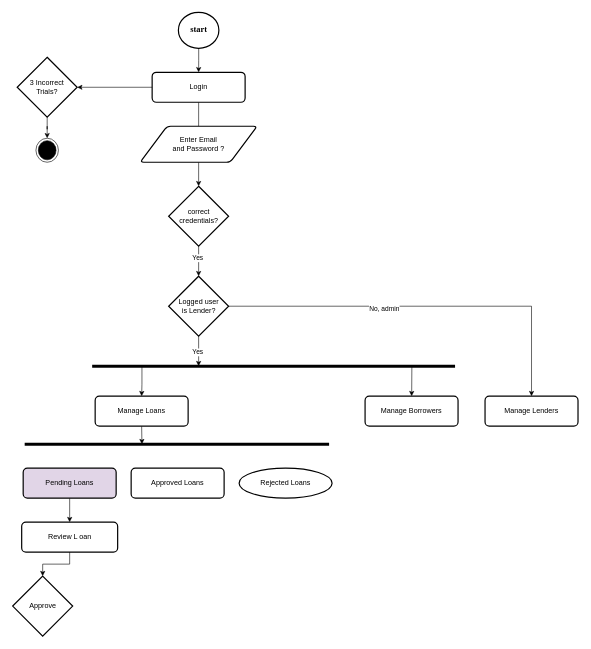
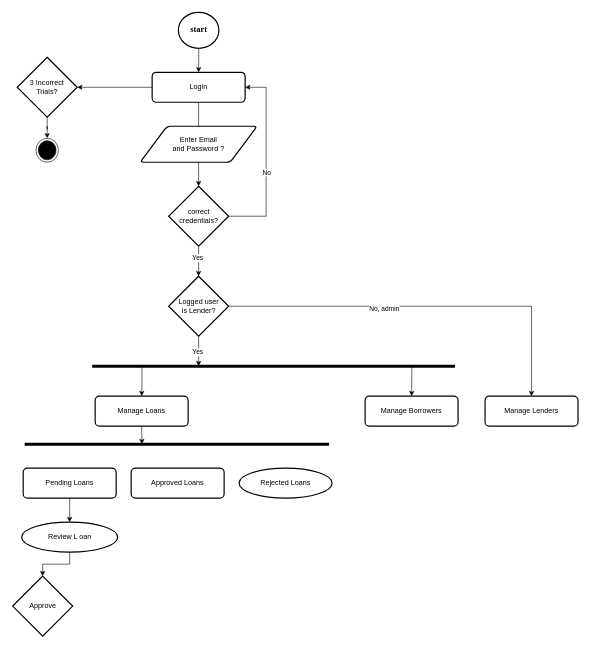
  <mxCell id="0" />
  <mxCell id="1" parent="0" />
  <mxCell id="2" value="" style="edgeStyle=orthogonalEdgeStyle;rounded=0;orthogonalLoop=1;jettySize=auto;html=1;" edge="1" parent="1" source="3" target="5"><mxGeometry relative="1" as="geometry" /></mxCell>
  <mxCell id="3" value="&lt;font face=&quot;Times New Roman&quot; style=&quot;font-size: 14px;&quot;&gt;&lt;b style=&quot;&quot;&gt;start&lt;/b&gt;&lt;/font&gt;" style="strokeWidth=2;html=1;shape=mxgraph.flowchart.start_2;whiteSpace=wrap;" vertex="1" parent="1"><mxGeometry x="296.75" y="20" width="67.5" height="60" as="geometry" /></mxCell>
  <mxCell id="4" value="" style="edgeStyle=orthogonalEdgeStyle;rounded=0;orthogonalLoop=1;jettySize=auto;html=1;endArrow=none;" edge="1" parent="1" source="5" target="14"><mxGeometry relative="1" as="geometry" /></mxCell>
  <mxCell id="5" value="Login" style="rounded=1;whiteSpace=wrap;html=1;absoluteArcSize=1;arcSize=14;strokeWidth=2;" vertex="1" parent="1"><mxGeometry x="253" y="120" width="155" height="50" as="geometry" /></mxCell>
+ <mxCell id="6" value="" style="edgeStyle=orthogonalEdgeStyle;rounded=0;orthogonalLoop=1;jettySize=auto;html=1;entryX=1;entryY=0.5;entryDx=0;entryDy=0;exitX=1;exitY=0.5;exitDx=0;exitDy=0;exitPerimeter=0;" edge="1" parent="1" source="10" target="5"><mxGeometry relative="1" as="geometry"><mxPoint x="448" y="140" as="targetPoint" /><Array as="points"><mxPoint x="443" y="360" /><mxPoint x="443" y="145" /></Array></mxGeometry></mxCell>
+ <mxCell id="7" value="No" style="edgeLabel;html=1;align=center;verticalAlign=middle;resizable=0;points=[];" vertex="1" connectable="0" parent="6"><mxGeometry x="-0.126" relative="1" as="geometry"><mxPoint y="1" as="offset" /></mxGeometry></mxCell>
  <mxCell id="8" value="" style="edgeStyle=orthogonalEdgeStyle;rounded=0;orthogonalLoop=1;jettySize=auto;html=1;entryX=0.5;entryY=0;entryDx=0;entryDy=0;entryPerimeter=0;" edge="1" parent="1" source="10" target="26"><mxGeometry relative="1" as="geometry"><mxPoint x="331" y="480" as="targetPoint" /><Array as="points" /></mxGeometry></mxCell>
  <mxCell id="9" value="Yes" style="edgeLabel;html=1;align=center;verticalAlign=middle;resizable=0;points=[];" vertex="1" connectable="0" parent="8"><mxGeometry x="-0.233" y="-2" relative="1" as="geometry"><mxPoint as="offset" /></mxGeometry></mxCell>
  <mxCell id="10" value="correct credentials?" style="strokeWidth=2;html=1;shape=mxgraph.flowchart.decision;whiteSpace=wrap;" vertex="1" parent="1"><mxGeometry x="280.5" y="310" width="100" height="100" as="geometry" /></mxCell>
  <mxCell id="11" value="" style="edgeStyle=orthogonalEdgeStyle;rounded=0;orthogonalLoop=1;jettySize=auto;html=1;entryX=0.5;entryY=0;entryDx=0;entryDy=0;" edge="1" parent="1" source="12" target="16"><mxGeometry relative="1" as="geometry"><mxPoint x="78" y="230" as="targetPoint" /></mxGeometry></mxCell>
  <mxCell id="12" value="3 Incorrect &lt;br&gt;Trials?" style="strokeWidth=2;html=1;shape=mxgraph.flowchart.decision;whiteSpace=wrap;" vertex="1" parent="1"><mxGeometry x="28" y="95" width="100" height="100" as="geometry" /></mxCell>
  <mxCell id="13" value="" style="edgeStyle=orthogonalEdgeStyle;rounded=0;orthogonalLoop=1;jettySize=auto;html=1;" edge="1" parent="1" source="14" target="10"><mxGeometry relative="1" as="geometry" /></mxCell>
  <mxCell id="14" value="Enter Email &lt;br&gt;and Password ?" style="shape=parallelogram;html=1;strokeWidth=2;perimeter=parallelogramPerimeter;whiteSpace=wrap;rounded=1;arcSize=12;size=0.23;" vertex="1" parent="1"><mxGeometry x="233" y="210" width="195" height="60" as="geometry" /></mxCell>
  <mxCell id="15" style="edgeStyle=orthogonalEdgeStyle;rounded=0;orthogonalLoop=1;jettySize=auto;html=1;exitX=0;exitY=0.5;exitDx=0;exitDy=0;entryX=1;entryY=0.5;entryDx=0;entryDy=0;entryPerimeter=0;" edge="1" parent="1" source="5" target="12"><mxGeometry relative="1" as="geometry" /></mxCell>
  <mxCell id="16" value="" style="ellipse;html=1;shape=endState;fillColor=strokeColor;" vertex="1" parent="1"><mxGeometry x="59.25" y="230" width="37.5" height="40" as="geometry" /></mxCell>
  <mxCell id="17" value="" style="endArrow=none;html=1;rounded=0;strokeWidth=5;" edge="1" parent="1"><mxGeometry width="50" height="50" relative="1" as="geometry"><mxPoint x="153" y="610" as="sourcePoint" /><mxPoint x="758" y="610" as="targetPoint" /><Array as="points"><mxPoint x="483" y="610" /></Array></mxGeometry></mxCell>
  <mxCell id="18" style="edgeStyle=orthogonalEdgeStyle;rounded=0;orthogonalLoop=1;jettySize=auto;html=1;exitX=0.5;exitY=1;exitDx=0;exitDy=0;" edge="1" parent="1" source="19"><mxGeometry relative="1" as="geometry"><mxPoint x="236" y="740" as="targetPoint" /></mxGeometry></mxCell>
  <mxCell id="19" value="Manage Loans" style="rounded=1;whiteSpace=wrap;html=1;absoluteArcSize=1;arcSize=14;strokeWidth=2;" vertex="1" parent="1"><mxGeometry x="158" y="660" width="155" height="50" as="geometry" /></mxCell>
  <mxCell id="20" value="Manage Borrowers" style="rounded=1;whiteSpace=wrap;html=1;absoluteArcSize=1;arcSize=14;strokeWidth=2;" vertex="1" parent="1"><mxGeometry x="608" y="660" width="155" height="50" as="geometry" /></mxCell>
  <mxCell id="21" value="Manage Lenders" style="rounded=1;whiteSpace=wrap;html=1;absoluteArcSize=1;arcSize=14;strokeWidth=2;" vertex="1" parent="1"><mxGeometry x="808" y="660" width="155" height="50" as="geometry" /></mxCell>
  <mxCell id="22" value="" style="edgeStyle=orthogonalEdgeStyle;rounded=0;orthogonalLoop=1;jettySize=auto;html=1;" edge="1" parent="1" source="26"><mxGeometry relative="1" as="geometry"><mxPoint x="330.5" y="610" as="targetPoint" /></mxGeometry></mxCell>
  <mxCell id="23" value="Yes" style="edgeLabel;html=1;align=center;verticalAlign=middle;resizable=0;points=[];" vertex="1" connectable="0" parent="22"><mxGeometry x="-0.01" y="-3" relative="1" as="geometry"><mxPoint x="-2" y="-2" as="offset" /></mxGeometry></mxCell>
  <mxCell id="24" style="edgeStyle=orthogonalEdgeStyle;rounded=0;orthogonalLoop=1;jettySize=auto;html=1;exitX=1;exitY=0.5;exitDx=0;exitDy=0;exitPerimeter=0;entryX=0.5;entryY=0;entryDx=0;entryDy=0;" edge="1" parent="1" source="26" target="21"><mxGeometry relative="1" as="geometry"><mxPoint x="688" y="600" as="targetPoint" /></mxGeometry></mxCell>
  <mxCell id="25" value="No, admin" style="edgeLabel;html=1;align=center;verticalAlign=middle;resizable=0;points=[];" vertex="1" connectable="0" parent="24"><mxGeometry x="-0.211" y="-3" relative="1" as="geometry"><mxPoint x="1" as="offset" /></mxGeometry></mxCell>
  <mxCell id="26" value="Logged user &lt;br&gt;is Lender?" style="strokeWidth=2;html=1;shape=mxgraph.flowchart.decision;whiteSpace=wrap;" vertex="1" parent="1"><mxGeometry x="280.5" y="460" width="100" height="100" as="geometry" /></mxCell>
  <mxCell id="27" value="" style="endArrow=classic;html=1;rounded=0;entryX=0.5;entryY=0;entryDx=0;entryDy=0;" edge="1" parent="1" target="19"><mxGeometry width="50" height="50" relative="1" as="geometry"><mxPoint x="236" y="610" as="sourcePoint" /><mxPoint x="248" y="650" as="targetPoint" /><Array as="points"><mxPoint x="236" y="640" /></Array></mxGeometry></mxCell>
  <mxCell id="28" value="" style="endArrow=classic;html=1;rounded=0;" edge="1" parent="1" target="20"><mxGeometry width="50" height="50" relative="1" as="geometry"><mxPoint x="686" y="610" as="sourcePoint" /><mxPoint x="246" y="670" as="targetPoint" /><Array as="points" /></mxGeometry></mxCell>
  <mxCell id="29" value="" style="endArrow=none;html=1;rounded=0;strokeWidth=5;" edge="1" parent="1"><mxGeometry width="50" height="50" relative="1" as="geometry"><mxPoint x="40.5" y="740" as="sourcePoint" /><mxPoint x="548" y="740" as="targetPoint" /><Array as="points"><mxPoint x="370.5" y="740" /></Array></mxGeometry></mxCell>
  <mxCell id="30" style="edgeStyle=orthogonalEdgeStyle;rounded=0;orthogonalLoop=1;jettySize=auto;html=1;exitX=0.5;exitY=1;exitDx=0;exitDy=0;entryX=0.5;entryY=0;entryDx=0;entryDy=0;" edge="1" parent="1" source="31" target="34"><mxGeometry relative="1" as="geometry" /></mxCell>
- <mxCell id="31" value="Pending Loans" style="rounded=1;whiteSpace=wrap;html=1;absoluteArcSize=1;arcSize=14;strokeWidth=2;fillColor=#e1d5e7;" vertex="1" parent="1"><mxGeometry x="38" y="780" width="155" height="50" as="geometry" /></mxCell>
+ <mxCell id="31" value="Pending Loans" style="rounded=1;whiteSpace=wrap;html=1;absoluteArcSize=1;arcSize=14;strokeWidth=2;" vertex="1" parent="1"><mxGeometry x="38" y="780" width="155" height="50" as="geometry" /></mxCell>
  <mxCell id="32" value="Approved Loans" style="rounded=1;whiteSpace=wrap;html=1;absoluteArcSize=1;arcSize=14;strokeWidth=2;" vertex="1" parent="1"><mxGeometry x="218" y="780" width="155" height="50" as="geometry" /></mxCell>
  <mxCell id="33" value="Rejected Loans" style="ellipse;whiteSpace=wrap;html=1;absoluteArcSize=1;arcSize=14;strokeWidth=2;" vertex="1" parent="1"><mxGeometry x="398" y="780" width="155" height="50" as="geometry" /></mxCell>
- <mxCell id="34" value="Review L oan" style="whiteSpace=wrap;html=1;rounded=1;arcSize=14;strokeWidth=2;" vertex="1" parent="1"><mxGeometry x="35.5" y="870" width="160" height="50" as="geometry" /></mxCell>
+ <mxCell id="34" value="Review L oan" style="ellipse;whiteSpace=wrap;html=1;arcSize=14;strokeWidth=2;" vertex="1" parent="1"><mxGeometry x="35.5" y="870" width="160" height="50" as="geometry" /></mxCell>
  <mxCell id="35" value="Approve" style="strokeWidth=2;html=1;shape=mxgraph.flowchart.decision;whiteSpace=wrap;" vertex="1" parent="1"><mxGeometry x="20.5" y="960" width="100" height="100" as="geometry" /></mxCell>
  <mxCell id="36" style="edgeStyle=orthogonalEdgeStyle;rounded=0;orthogonalLoop=1;jettySize=auto;html=1;exitX=0.5;exitY=1;exitDx=0;exitDy=0;entryX=0.5;entryY=0;entryDx=0;entryDy=0;entryPerimeter=0;" edge="1" parent="1" source="34" target="35"><mxGeometry relative="1" as="geometry" /></mxCell>
